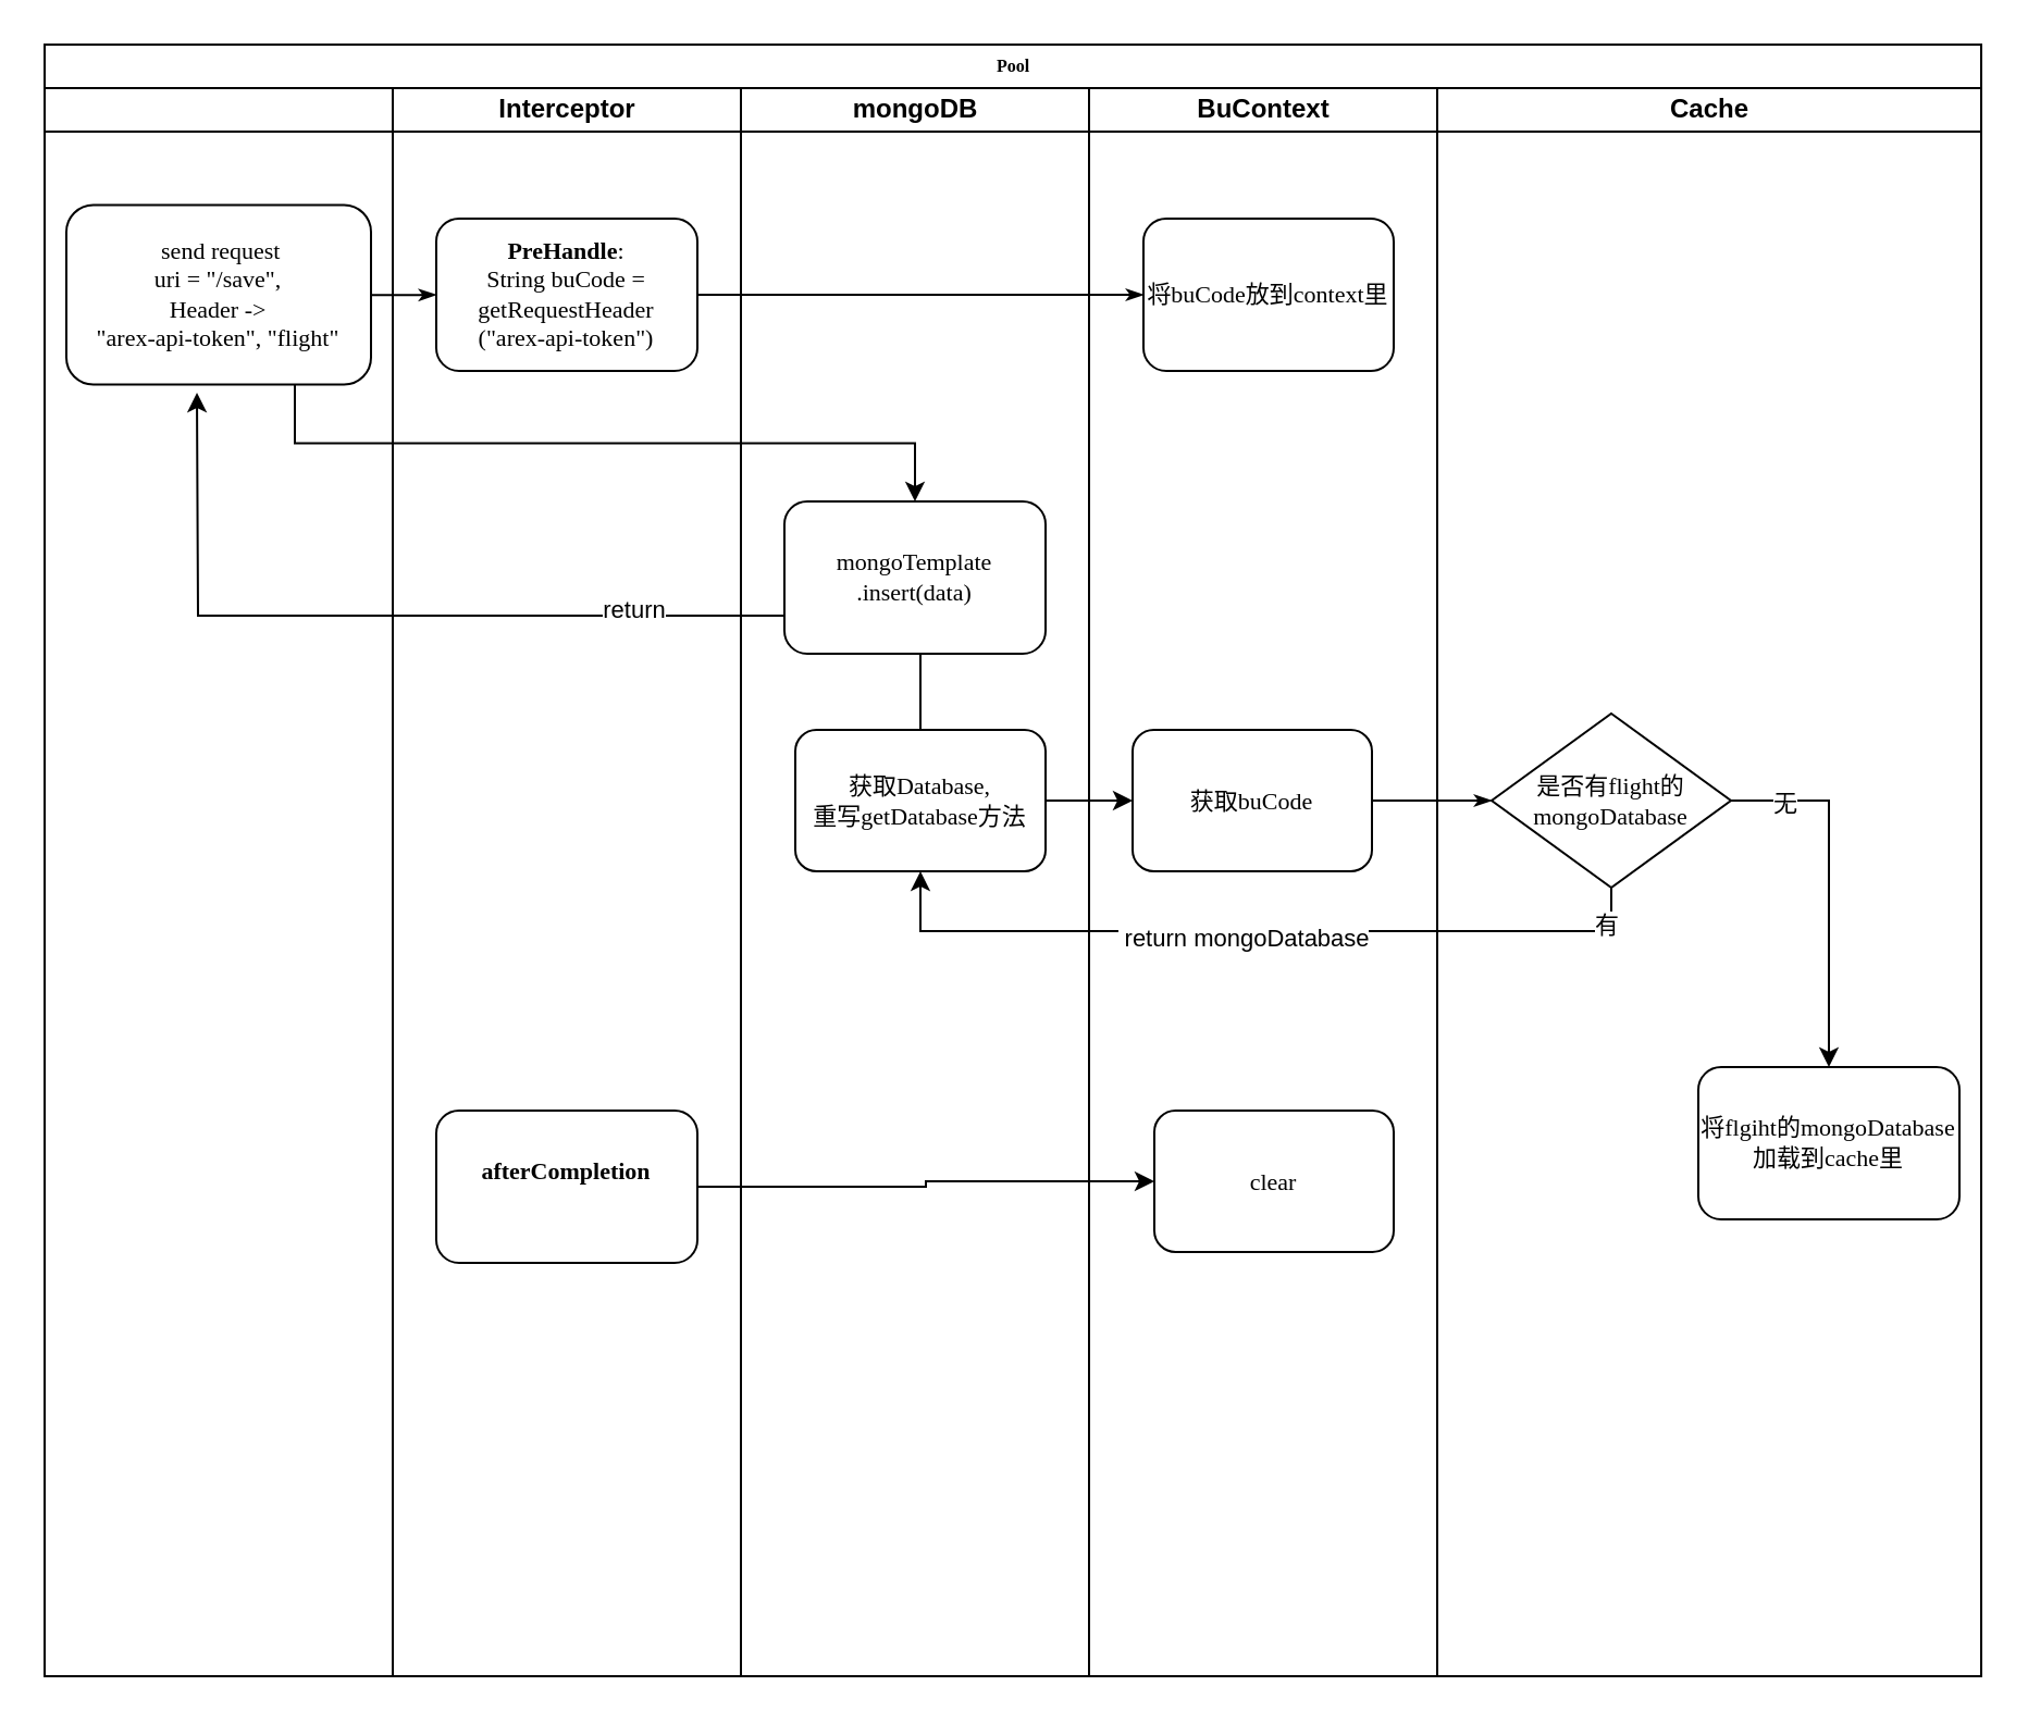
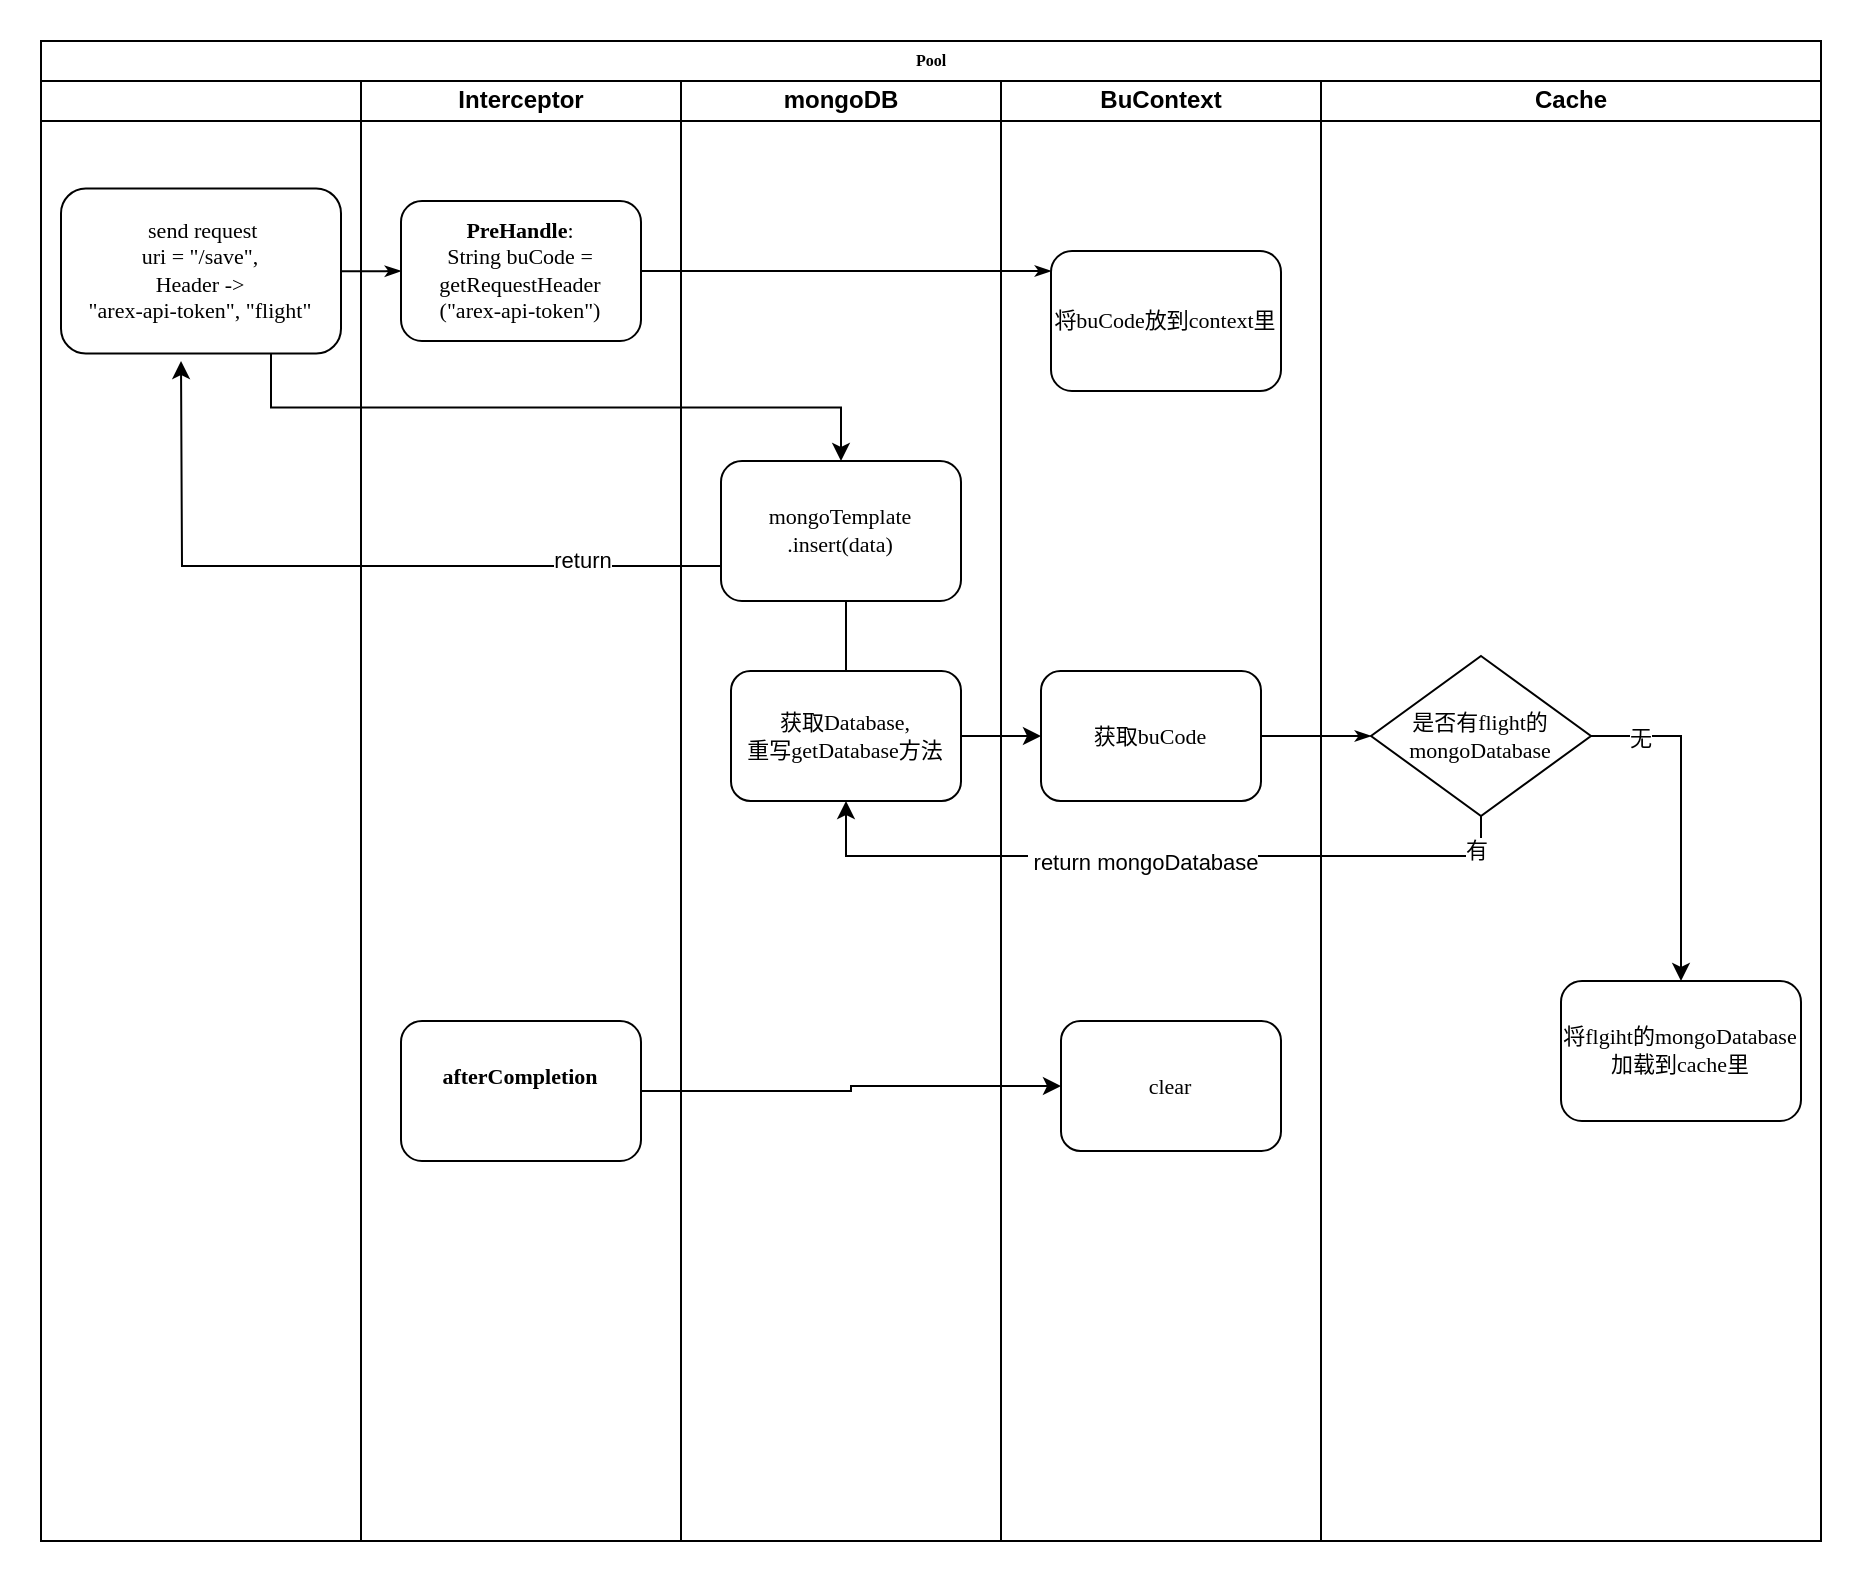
  <mxCell id="0" />
  <mxCell id="1" parent="0" />
  <mxCell id="2" value="Pool" style="swimlane;html=1;childLayout=stackLayout;startSize=20;rounded=0;shadow=0;labelBackgroundColor=none;strokeWidth=1;fontFamily=Verdana;fontSize=8;align=center;" parent="1" vertex="1"><mxGeometry x="20" y="20" width="890" height="750" as="geometry" /></mxCell>
  <mxCell id="3" style="edgeStyle=orthogonalEdgeStyle;rounded=1;html=1;labelBackgroundColor=none;startArrow=none;startFill=0;startSize=5;endArrow=classicThin;endFill=1;endSize=5;jettySize=auto;orthogonalLoop=1;strokeWidth=1;fontFamily=Verdana;fontSize=8" parent="2" source="5" target="7" edge="1"><mxGeometry relative="1" as="geometry" /></mxCell>
  <mxCell id="4" value="" style="swimlane;html=1;startSize=20;" parent="2" vertex="1"><mxGeometry y="20" width="160" height="730" as="geometry" /></mxCell>
  <mxCell id="5" value="&lt;font style=&quot;font-size: 11px;&quot;&gt;&amp;nbsp;send request&lt;br&gt;uri = &quot;/save&quot;,&lt;br&gt;Header -&amp;gt; &lt;br&gt;&quot;arex-api-token&quot;, &quot;flight&quot;&lt;/font&gt;" style="rounded=1;whiteSpace=wrap;html=1;shadow=0;labelBackgroundColor=none;strokeWidth=1;fontFamily=Verdana;fontSize=8;align=center;" parent="4" vertex="1"><mxGeometry x="10" y="53.75" width="140" height="82.5" as="geometry" /></mxCell>
  <mxCell id="6" value="Interceptor" style="swimlane;html=1;startSize=20;" parent="2" vertex="1"><mxGeometry x="160" y="20" width="160" height="730" as="geometry" /></mxCell>
  <mxCell id="7" value="&lt;font style=&quot;font-size: 11px;&quot;&gt;&lt;b&gt;PreHandle&lt;/b&gt;:&lt;br&gt;String buCode = getRequestHeader&lt;br&gt;(&quot;arex-api-token&quot;)&lt;/font&gt;" style="rounded=1;whiteSpace=wrap;html=1;shadow=0;labelBackgroundColor=none;strokeWidth=1;fontFamily=Verdana;fontSize=8;align=center;" parent="6" vertex="1"><mxGeometry x="20" y="60" width="120" height="70" as="geometry" /></mxCell>
  <mxCell id="8" style="edgeStyle=orthogonalEdgeStyle;rounded=0;orthogonalLoop=1;jettySize=auto;html=1;exitX=0;exitY=0.75;exitDx=0;exitDy=0;" parent="6" source="13" edge="1"><mxGeometry relative="1" as="geometry"><mxPoint x="-90" y="140" as="targetPoint" /></mxGeometry></mxCell>
  <mxCell id="9" value="return" style="edgeLabel;html=1;align=center;verticalAlign=middle;resizable=0;points=[];" parent="8" vertex="1" connectable="0"><mxGeometry x="-0.621" y="-3" relative="1" as="geometry"><mxPoint as="offset" /></mxGeometry></mxCell>
  <mxCell id="10" value="&lt;font style=&quot;font-size: 11px;&quot;&gt;&lt;b&gt;afterCompletion&lt;br&gt;&lt;/b&gt;&lt;br&gt;&lt;/font&gt;" style="rounded=1;whiteSpace=wrap;html=1;shadow=0;labelBackgroundColor=none;strokeWidth=1;fontFamily=Verdana;fontSize=8;align=center;" parent="6" vertex="1"><mxGeometry x="20" y="470" width="120" height="70" as="geometry" /></mxCell>
  <mxCell id="11" value="mongoDB" style="swimlane;html=1;startSize=20;" parent="2" vertex="1"><mxGeometry x="320" y="20" width="160" height="730" as="geometry" /></mxCell>
  <mxCell id="12" style="edgeStyle=orthogonalEdgeStyle;rounded=0;orthogonalLoop=1;jettySize=auto;html=1;exitX=0.5;exitY=1;exitDx=0;exitDy=0;entryX=0.5;entryY=0;entryDx=0;entryDy=0;endArrow=none;" parent="11" source="13" target="14" edge="1"><mxGeometry relative="1" as="geometry" /></mxCell>
  <mxCell id="13" value="&lt;font style=&quot;font-size: 11px;&quot;&gt;mongoTemplate&lt;br&gt;.insert(data)&lt;/font&gt;" style="rounded=1;whiteSpace=wrap;html=1;shadow=0;labelBackgroundColor=none;strokeWidth=1;fontFamily=Verdana;fontSize=8;align=center;" parent="11" vertex="1"><mxGeometry x="20" y="190" width="120" height="70" as="geometry" /></mxCell>
  <mxCell id="14" value="&lt;font style=&quot;font-size: 11px;&quot;&gt;获取Database,&lt;br&gt;重写getDatabase方法&lt;/font&gt;" style="rounded=1;whiteSpace=wrap;html=1;shadow=0;labelBackgroundColor=none;strokeWidth=1;fontFamily=Verdana;fontSize=8;align=center;" parent="11" vertex="1"><mxGeometry x="25" y="295" width="115" height="65" as="geometry" /></mxCell>
  <mxCell id="15" style="edgeStyle=orthogonalEdgeStyle;rounded=1;html=1;labelBackgroundColor=none;startArrow=none;startFill=0;startSize=5;endArrow=classicThin;endFill=1;endSize=5;jettySize=auto;orthogonalLoop=1;strokeWidth=1;fontFamily=Verdana;fontSize=8;exitX=1;exitY=0.5;exitDx=0;exitDy=0;" parent="11" source="7" target="18" edge="1"><mxGeometry relative="1" as="geometry"><Array as="points"><mxPoint x="120" y="95" /><mxPoint x="120" y="95" /></Array><mxPoint x="-20" y="95" as="sourcePoint" /></mxGeometry></mxCell>
  <mxCell id="16" value="BuContext" style="swimlane;html=1;startSize=20;" parent="2" vertex="1"><mxGeometry x="480" y="20" width="160" height="730" as="geometry" /></mxCell>
  <mxCell id="17" value="&lt;font style=&quot;font-size: 11px;&quot;&gt;获取buCode&lt;/font&gt;" style="rounded=1;whiteSpace=wrap;html=1;shadow=0;labelBackgroundColor=none;strokeWidth=1;fontFamily=Verdana;fontSize=8;align=center;" parent="16" vertex="1"><mxGeometry x="20" y="295" width="110" height="65" as="geometry" /></mxCell>
- <mxCell id="18" value="&lt;font style=&quot;font-size: 11px;&quot;&gt;将buCode放到context里&lt;/font&gt;" style="rounded=1;whiteSpace=wrap;html=1;shadow=0;labelBackgroundColor=none;strokeWidth=1;fontFamily=Verdana;fontSize=8;align=center;" parent="16" vertex="1"><mxGeometry x="25" y="60" width="115" height="70" as="geometry" /></mxCell>
+ <mxCell id="18" value="&lt;font style=&quot;font-size: 11px;&quot;&gt;将buCode放到context里&lt;/font&gt;" style="rounded=1;whiteSpace=wrap;html=1;shadow=0;labelBackgroundColor=none;strokeWidth=1;fontFamily=Verdana;fontSize=8;align=center;" parent="16" vertex="1"><mxGeometry x="25" y="85" width="115" height="70" as="geometry" /></mxCell>
  <mxCell id="19" value="&lt;font style=&quot;font-size: 11px;&quot;&gt;clear&lt;/font&gt;" style="rounded=1;whiteSpace=wrap;html=1;shadow=0;labelBackgroundColor=none;strokeWidth=1;fontFamily=Verdana;fontSize=8;align=center;" parent="16" vertex="1"><mxGeometry x="30" y="470" width="110" height="65" as="geometry" /></mxCell>
  <mxCell id="20" style="edgeStyle=orthogonalEdgeStyle;rounded=1;html=1;labelBackgroundColor=none;startArrow=none;startFill=0;startSize=5;endArrow=classicThin;endFill=1;endSize=5;jettySize=auto;orthogonalLoop=1;strokeColor=#000000;strokeWidth=1;fontFamily=Verdana;fontSize=8;fontColor=#000000;" parent="2" source="17" target="26" edge="1"><mxGeometry relative="1" as="geometry" /></mxCell>
  <mxCell id="21" value="" style="edgeStyle=orthogonalEdgeStyle;rounded=0;orthogonalLoop=1;jettySize=auto;html=1;exitX=0.75;exitY=1;exitDx=0;exitDy=0;" parent="2" source="5" target="13" edge="1"><mxGeometry relative="1" as="geometry"><mxPoint x="300" y="245" as="sourcePoint" /></mxGeometry></mxCell>
  <mxCell id="22" value="" style="edgeStyle=orthogonalEdgeStyle;rounded=0;orthogonalLoop=1;jettySize=auto;html=1;" parent="2" source="14" target="17" edge="1"><mxGeometry relative="1" as="geometry" /></mxCell>
  <mxCell id="23" value="Cache" style="swimlane;html=1;startSize=20;" parent="2" vertex="1"><mxGeometry x="640" y="20" width="250" height="730" as="geometry" /></mxCell>
  <mxCell id="24" value="" style="edgeStyle=orthogonalEdgeStyle;rounded=0;orthogonalLoop=1;jettySize=auto;html=1;exitX=1;exitY=0.5;exitDx=0;exitDy=0;" parent="23" source="26" target="27" edge="1"><mxGeometry relative="1" as="geometry" /></mxCell>
  <mxCell id="25" value="无" style="edgeLabel;html=1;align=center;verticalAlign=middle;resizable=0;points=[];" parent="24" vertex="1" connectable="0"><mxGeometry x="-0.713" relative="1" as="geometry"><mxPoint y="1" as="offset" /></mxGeometry></mxCell>
  <mxCell id="26" value="&lt;font style=&quot;font-size: 11px;&quot;&gt;是否有flight的mongoDatabase&lt;/font&gt;" style="rhombus;whiteSpace=wrap;html=1;rounded=0;shadow=0;labelBackgroundColor=none;strokeWidth=1;fontFamily=Verdana;fontSize=8;align=center;" parent="23" vertex="1"><mxGeometry x="25" y="287.5" width="110" height="80" as="geometry" /></mxCell>
  <mxCell id="27" value="&lt;font style=&quot;font-size: 11px;&quot;&gt;将flgiht的mongoDatabase加载到cache里&lt;/font&gt;" style="rounded=1;whiteSpace=wrap;html=1;shadow=0;labelBackgroundColor=none;strokeWidth=1;fontFamily=Verdana;fontSize=8;align=center;" parent="23" vertex="1"><mxGeometry x="120" y="450" width="120" height="70" as="geometry" /></mxCell>
  <mxCell id="28" style="edgeStyle=orthogonalEdgeStyle;rounded=0;orthogonalLoop=1;jettySize=auto;html=1;exitX=0.5;exitY=1;exitDx=0;exitDy=0;entryX=0.5;entryY=1;entryDx=0;entryDy=0;" parent="2" source="26" target="14" edge="1"><mxGeometry relative="1" as="geometry" /></mxCell>
  <mxCell id="29" value="有" style="edgeLabel;html=1;align=center;verticalAlign=middle;resizable=0;points=[];" parent="28" vertex="1" connectable="0"><mxGeometry x="-0.915" y="-3" relative="1" as="geometry"><mxPoint y="1" as="offset" /></mxGeometry></mxCell>
  <mxCell id="30" value="&amp;nbsp;return mongoDatabase" style="edgeLabel;html=1;align=center;verticalAlign=middle;resizable=0;points=[];" parent="28" vertex="1" connectable="0"><mxGeometry x="0.041" y="3" relative="1" as="geometry"><mxPoint as="offset" /></mxGeometry></mxCell>
  <mxCell id="31" style="edgeStyle=orthogonalEdgeStyle;rounded=0;orthogonalLoop=1;jettySize=auto;html=1;exitX=1;exitY=0.5;exitDx=0;exitDy=0;entryX=0;entryY=0.5;entryDx=0;entryDy=0;" edge="1" parent="2" source="10" target="19"><mxGeometry relative="1" as="geometry" /></mxCell>
